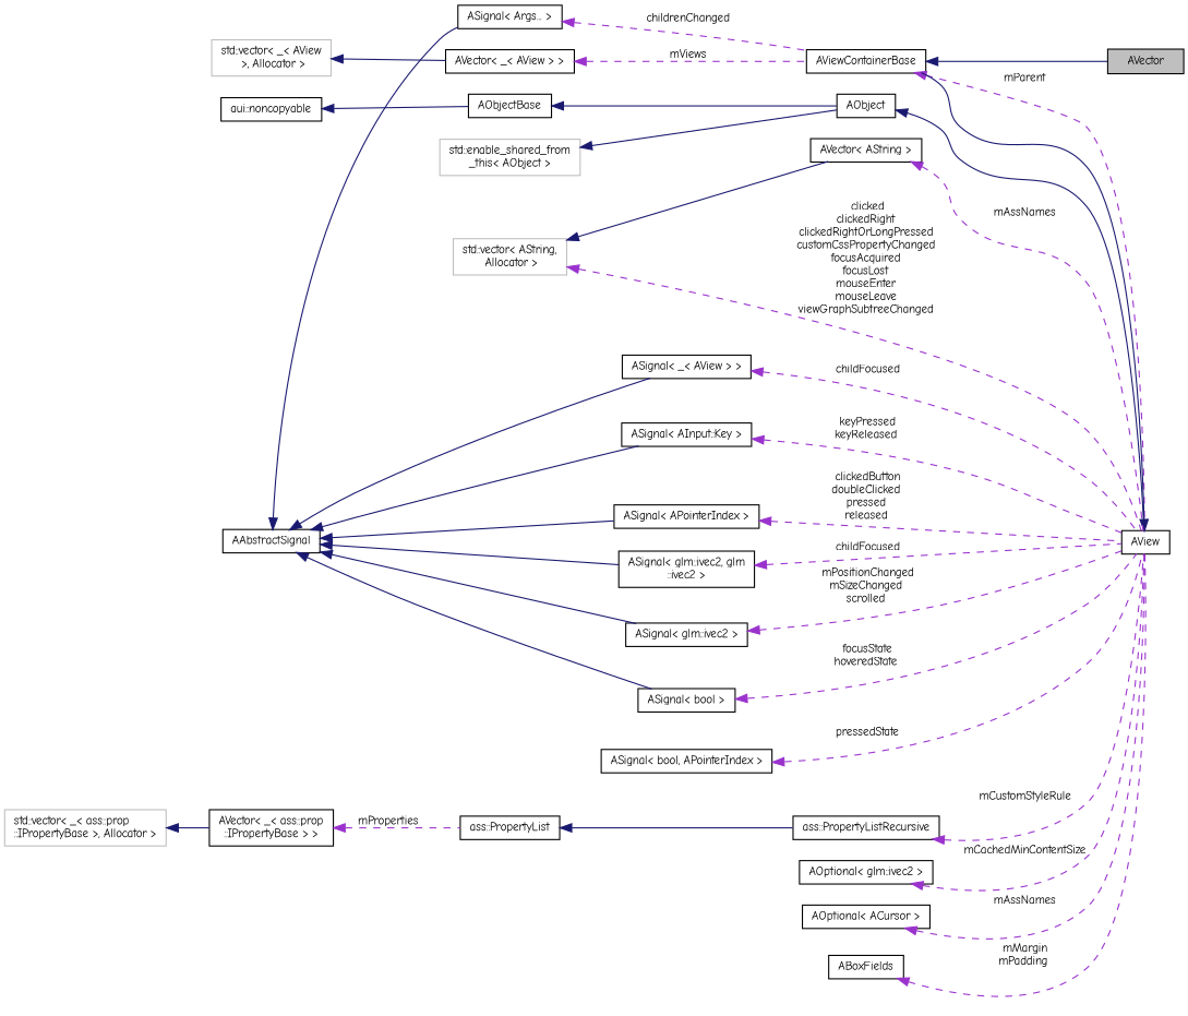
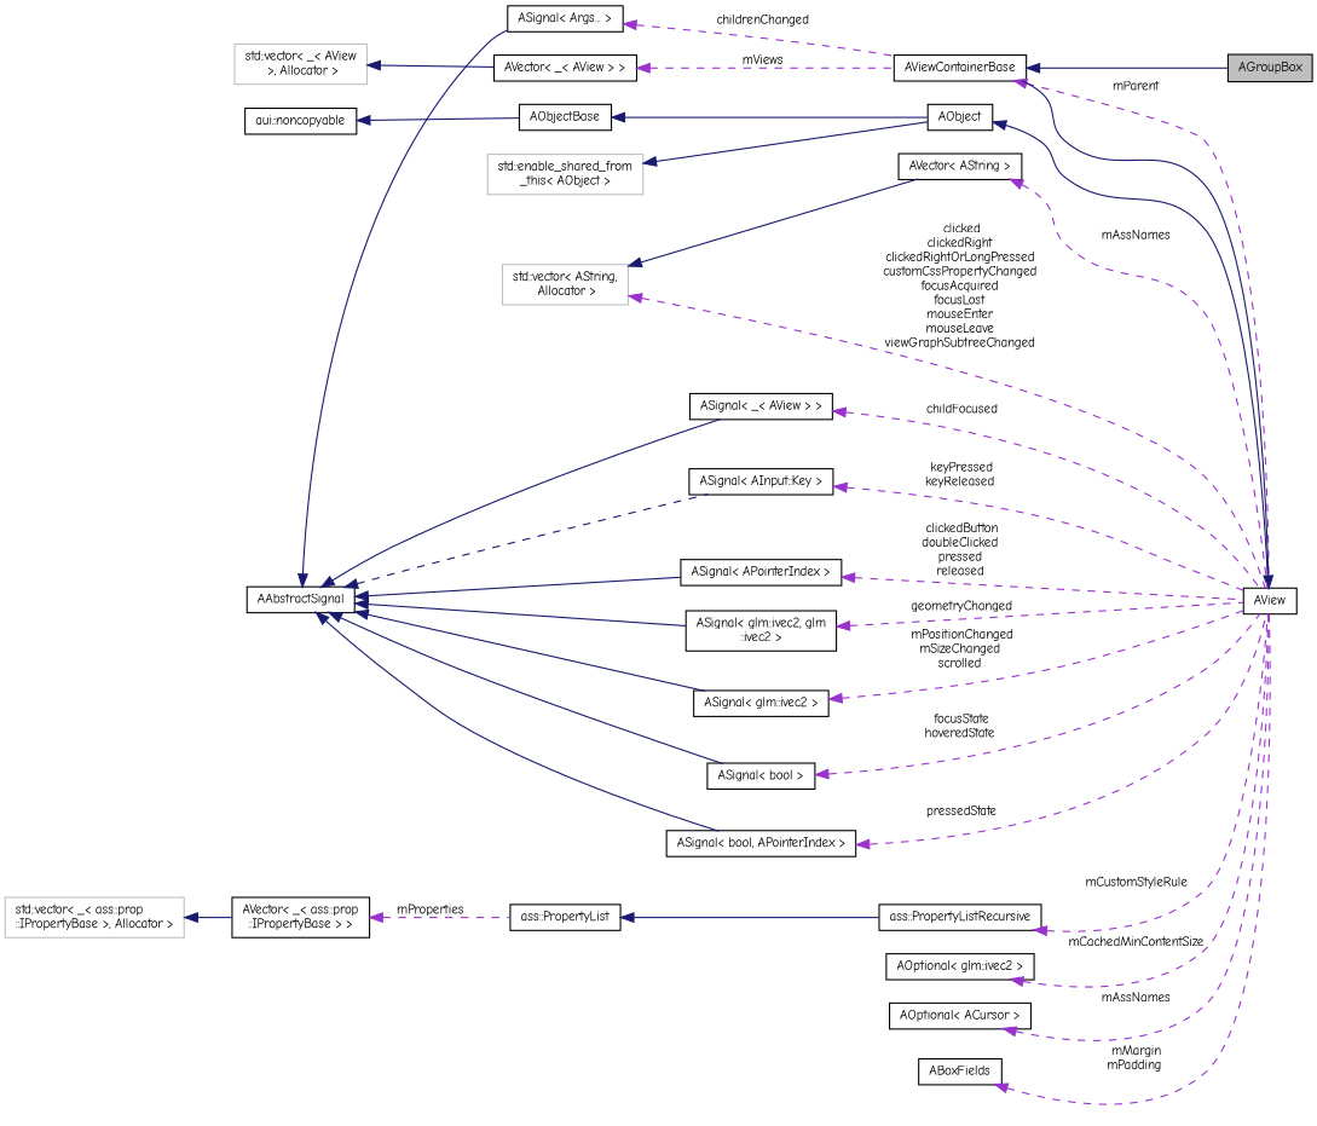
  digraph {
    fontname="Comic Neue"
    rankdir=LR
    node [color=black fillcolor=white fontname="Comic Neue" fontsize=10 shape=record style=filled]
    edge [color=midnightblue dir=back fontname="Comic Neue" fontsize=10 labelfontname=Helvetica labelfontsize=10 style=solid]
-   n1 [fillcolor=grey75 fontcolor=black height=0.2 label=AVector width=0.4]
+   n1 [fillcolor=grey75 fontcolor=black height=0.2 label=AGroupBox width=0.4]
    n2 [height=0.2 label=AViewContainerBase width=0.4]
    n3 [height=0.2 label=AView width=0.4]
    n4 [height=0.2 label=AObject width=0.4]
    n5 [height=0.2 label=AObjectBase width=0.4]
    n6 [height=0.2 label="aui::noncopyable" width=0.4]
    n7 [color=grey75 height=0.2 label="std::enable_shared_from\l_this\< AObject \>" width=0.4]
    n8 [height=0.2 label="AVector\< AString \>" width=0.4]
    n9 [color=grey75 height=0.2 label="std::vector\< AString,\l Allocator \>" width=0.4]
    n10 [height=0.2 label="ASignal\< Args... \>" width=0.4]
    n11 [height=0.2 label=AAbstractSignal width=0.4]
    n12 [height=0.2 label="ASignal\< _\< AView \> \>" width=0.4]
    n13 [height=0.2 label="ASignal\< AInput::Key \>" width=0.4]
    n14 [height=0.2 label="ASignal\< APointerIndex \>" width=0.4]
    n15 [height=0.2 label="ASignal\< glm::ivec2, glm\l::ivec2 \>" width=0.4]
    n16 [height=0.2 label="ASignal\< glm::ivec2 \>" width=0.4]
    n17 [height=0.2 label="ASignal\< bool \>" width=0.4]
    n18 [height=0.2 label="ASignal\< bool, APointerIndex \>" width=0.4]
    n19 [height=0.2 label="ass::PropertyListRecursive" width=0.4]
    n20 [height=0.2 label="ass::PropertyList" width=0.4]
    n21 [height=0.2 label="AVector\< _\< ass::prop\l::IPropertyBase \> \>" width=0.4]
    n22 [color=grey75 height=0.2 label="std::vector\< _\< ass::prop\l::IPropertyBase \>, Allocator \>" width=0.4]
    n23 [height=0.2 label="AOptional\< glm::ivec2 \>" width=0.4]
    n24 [height=0.2 label="AOptional\< ACursor \>" width=0.4]
    n25 [height=0.2 label=ABoxFields width=0.4]
    n26 [height=0.2 label="AVector\< _\< AView \> \>" width=0.4]
    n27 [color=grey75 height=0.2 label="std::vector\< _\< AView\l \>, Allocator \>" width=0.4]
    n2 -> n1
    n2 -> n3 [color=darkorchid3 label=" mParent" style=dashed]
    n3 -> n2
    n4 -> n3
    n5 -> n4
    n6 -> n5
    n7 -> n4
    n8 -> n3 [color=darkorchid3 label=" mAssNames" style=dashed]
    n9 -> n3 [color=darkorchid3 label=" clicked\nclickedRight\nclickedRightOrLongPressed\ncustomCssPropertyChanged\nfocusAcquired\nfocusLost\nmouseEnter\nmouseLeave\nviewGraphSubtreeChanged" style=dashed]
    n9 -> n8
    n10 -> n2 [color=darkorchid3 label=" childrenChanged" style=dashed]
    n11 -> n10
    n11 -> n12
-   n11 -> n13
+   n11 -> n13 [style=dashed]
    n11 -> n14
    n11 -> n15
    n11 -> n16
    n11 -> n17
+   n11 -> n18
    n12 -> n3 [color=darkorchid3 label=" childFocused" style=dashed]
    n13 -> n3 [color=darkorchid3 label=" keyPressed\nkeyReleased" style=dashed]
    n14 -> n3 [color=darkorchid3 label=" clickedButton\ndoubleClicked\npressed\nreleased" style=dashed]
-   n15 -> n3 [color=darkorchid3 label=" childFocused" style=dashed]
+   n15 -> n3 [color=darkorchid3 label=" geometryChanged" style=dashed]
    n16 -> n3 [color=darkorchid3 label=" mPositionChanged\nmSizeChanged\nscrolled" style=dashed]
    n17 -> n3 [color=darkorchid3 label=" focusState\nhoveredState" style=dashed]
    n18 -> n3 [color=darkorchid3 label=" pressedState" style=dashed]
    n19 -> n3 [color=darkorchid3 label=" mCustomStyleRule" style=dashed]
    n20 -> n19
    n21 -> n20 [color=darkorchid3 label=" mProperties" style=dashed]
    n22 -> n21
    n23 -> n3 [color=darkorchid3 label=" mCachedMinContentSize" style=dashed]
    n24 -> n3 [color=darkorchid3 label=" mAssNames" style=dashed]
    n25 -> n3 [color=darkorchid3 label=" mMargin\nmPadding" style=dashed]
    n26 -> n2 [color=darkorchid3 label=" mViews" style=dashed]
    n27 -> n26
  }
